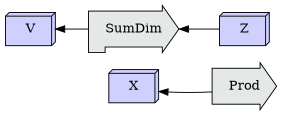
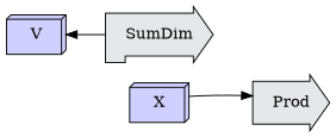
  digraph {
    rankdir=RL
    node [fillcolor="#d0d0ff" shape=box3d style=filled]
    Prod [fillcolor="#E5E8E8" margin=0.25 shape=rarrow]
    X
    SumDim [fillcolor="#E5E8E8" margin=0.25 shape=rpromoter]
-   Z
    V
-   Prod -> X
+   X -> Prod
    SumDim -> V
-   Z -> SumDim
  }
